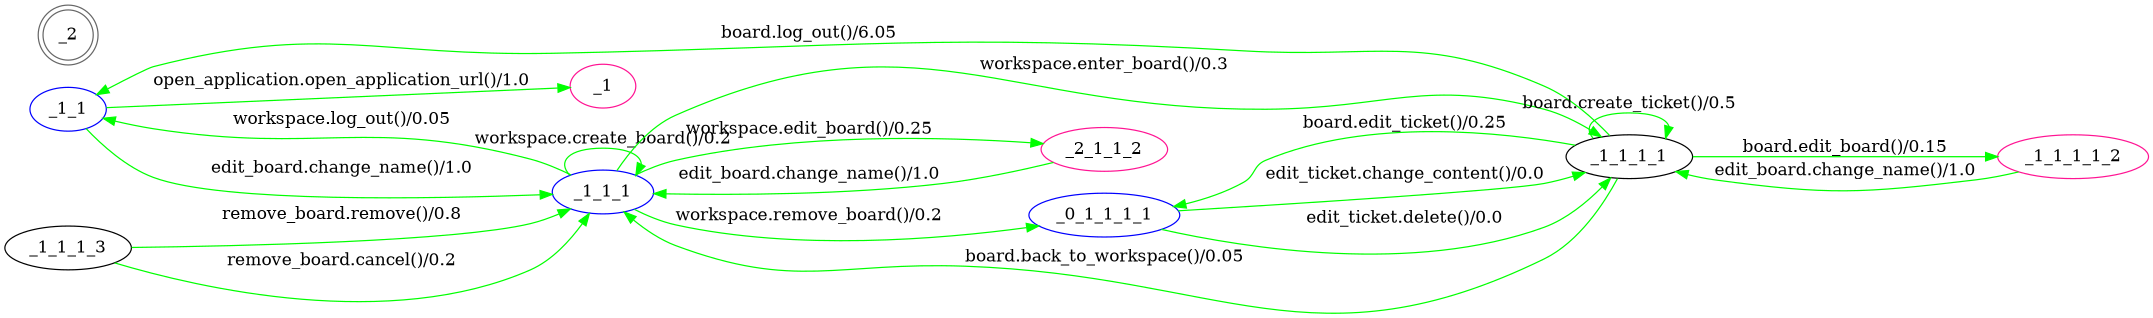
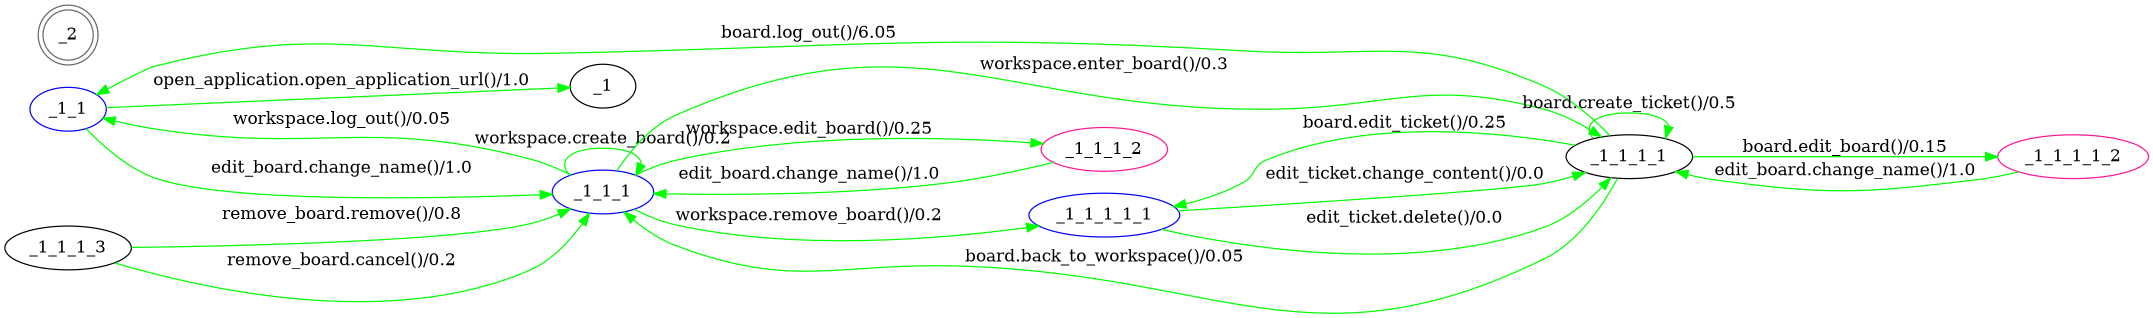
  digraph {
    rankdir=LR
    node [color=black]
    edge [check_guard="(u'', u'')" color=green probability=1.0 set_guard="(u'', u'')"]
-   _1 [color=deeppink]
+   _1
    _1_1 [color=blue]
    _1_1_1 [color=blue]
    _1_1_1_1
-   _1_1_1_2 [color=deeppink label=_2_1_1_2]
-   _1_1_1_1_1 [color=blue label=_0_1_1_1_1]
+   _1_1_1_2 [color=deeppink]
+   _1_1_1_1_1 [color=blue]
    _1_1_1_1_2 [color=deeppink]
    _1_1_1_3
    _2 [color=gray40 shape=doublecircle]
    _1_1 -> _1 [edge_id="3faf37f1-df46-11e4-b6d9-6451064297e2" label="open_application.open_application_url()/1.0"]
    _1_1 -> _1_1_1 [edge_id="a2a5b0f1-df46-11e4-ae59-6451064297e2" label="edit_board.change_name()/1.0"]
    _1_1_1 -> _1_1 [edge_id="3d7620b0-e28f-11e4-886c-6451064297e2" label="workspace.log_out()/0.05" probability=0.05]
    _1_1_1 -> _1_1_1 [edge_id="3d7620b1-e28f-11e4-9af5-6451064297e2" label="workspace.create_board()/0.2" probability=0.2 set_guard="(u'board', u'true')"]
    _1_1_1 -> _1_1_1_1 [check_guard="(u'board', u'true')" edge_id="cc6fa0d0-df46-11e4-92c8-6451064297e2" label="workspace.enter_board()/0.3" probability=0.3]
    _1_1_1 -> _1_1_1_2 [check_guard="(u'board', u'true')" edge_id="59dfb52f-df48-11e4-ab46-6451064297e2" label="workspace.edit_board()/0.25" probability=0.25]
    _1_1_1 -> _1_1_1_1_1 [check_guard="(u'board', u'true')" edge_id="713efbf1-df48-11e4-bd21-6451064297e2" label="workspace.remove_board()/0.2" probability=0.2]
    _1_1_1_1 -> _1_1 [edge_id="09ab38c0-e298-11e4-9e13-6451064297e2" label="board.log_out()/6.05" probability=0.05 set_guard="(u'ticket', u'false')"]
    _1_1_1_1 -> _1_1_1 [edge_id="09acbf61-e298-11e4-9559-6451064297e2" label="board.back_to_workspace()/0.05" probability=0.05 set_guard="(u'ticket', u'false')"]
    _1_1_1_1 -> _1_1_1_1 [edge_id="09acbf62-e298-11e4-a400-6451064297e2" label="board.create_ticket()/0.5" probability=0.5 set_guard="(u'ticket', u'true')"]
    _1_1_1_1 -> _1_1_1_1_1 [check_guard="(u'ticket', u'true')" edge_id="81e4a710-df49-11e4-97af-6451064297e2" label="board.edit_ticket()/0.25" probability=0.25]
    _1_1_1_1 -> _1_1_1_1_2 [edge_id="6cff6b90-df4a-11e4-8f03-6451064297e2" label="board.edit_board()/0.15" probability=0.15]
    _1_1_1_2 -> _1_1_1 [edge_id="887324de-e286-11e4-8f07-6451064297e2" label="edit_board.change_name()/1.0"]
    _1_1_1_1_1 -> _1_1_1_1 [edge_id="7bd3c521-e298-11e4-9689-6451064297e2" label="edit_ticket.change_content()/0.0" probability=0.0]
    _1_1_1_1_1 -> _1_1_1_1 [edge_id="7bd3c522-e298-11e4-921d-6451064297e2" label="edit_ticket.delete()/0.0" probability=0.0 set_guard="(u'ticket', u'false')"]
    _1_1_1_1_2 -> _1_1_1_1 [edge_id="b084fd21-e289-11e4-8a93-6451064297e2" label="edit_board.change_name()/1.0"]
    _1_1_1_3 -> _1_1_1 [edge_id="901e67f0-e28f-11e4-b4e5-6451064297e2" label="remove_board.remove()/0.8" probability=0.8 set_guard="(u'board', u'false')"]
    _1_1_1_3 -> _1_1_1 [edge_id="901e67f1-e28f-11e4-8744-6451064297e2" label="remove_board.cancel()/0.2" probability=0.2]
  }
